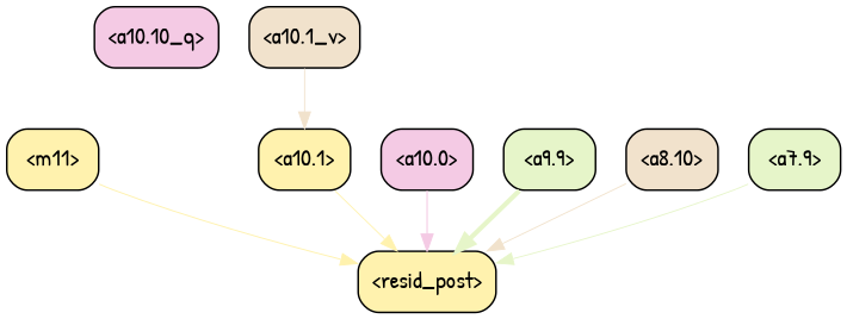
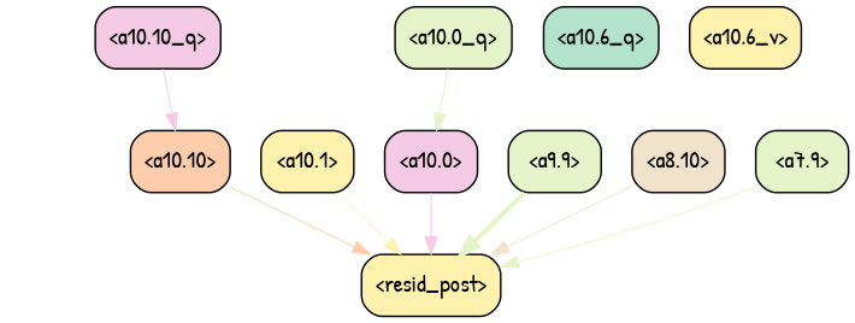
  strict digraph {
    fontname="Patrick Hand"
    splines=true
    node [color=black fillcolor="#fff2ae" fontname="Patrick Hand" shape=box style="filled, rounded"]
    edge [color="#e6f5c9" fontname="Patrick Hand" penwidth=0.6]
-   "<m11>"
    "<resid_post>"
+   "<a10.10>" [fillcolor="#fdcdac"]
    "<a10.1>"
    "<a10.0>" [fillcolor="#f4cae4"]
    "<a9.9>" [fillcolor="#e6f5c9"]
    "<a8.10>" [fillcolor="#f1e2cc"]
    "<a7.9>" [fillcolor="#e6f5c9"]
    "<a10.10_q>" [fillcolor="#f4cae4"]
-   "<a10.1_v>" [fillcolor="#f1e2cc"]
-   "<m11>" -> "<resid_post>" [color="#fff2ae" penwidth=0.6392734050750732]
+   "<a10.6_q>" [fillcolor="#b3e2cd"]
+   "<a10.0_q>" [fillcolor="#e6f5c9"]
+   "<a10.6_v>"
+   "<a10.10>" -> "<resid_post>" [color="#fdcdac"]
    "<a10.1>" -> "<resid_post>" [color="#fff2ae"]
    "<a10.0>" -> "<resid_post>" [color="#f4cae4" penwidth=0.7430362701416016]
    "<a9.9>" -> "<resid_post>" [penwidth=2.7972054481506348]
    "<a8.10>" -> "<resid_post>" [color="#f1e2cc"]
    "<a7.9>" -> "<resid_post>"
-   "<a10.1_v>" -> "<a10.1>" [color="#f1e2cc"]
+   "<a10.10_q>" -> "<a10.10>" [color="#f4cae4"]
+   "<a10.0_q>" -> "<a10.0>" [penwidth=0.6952221393585205]
  }
